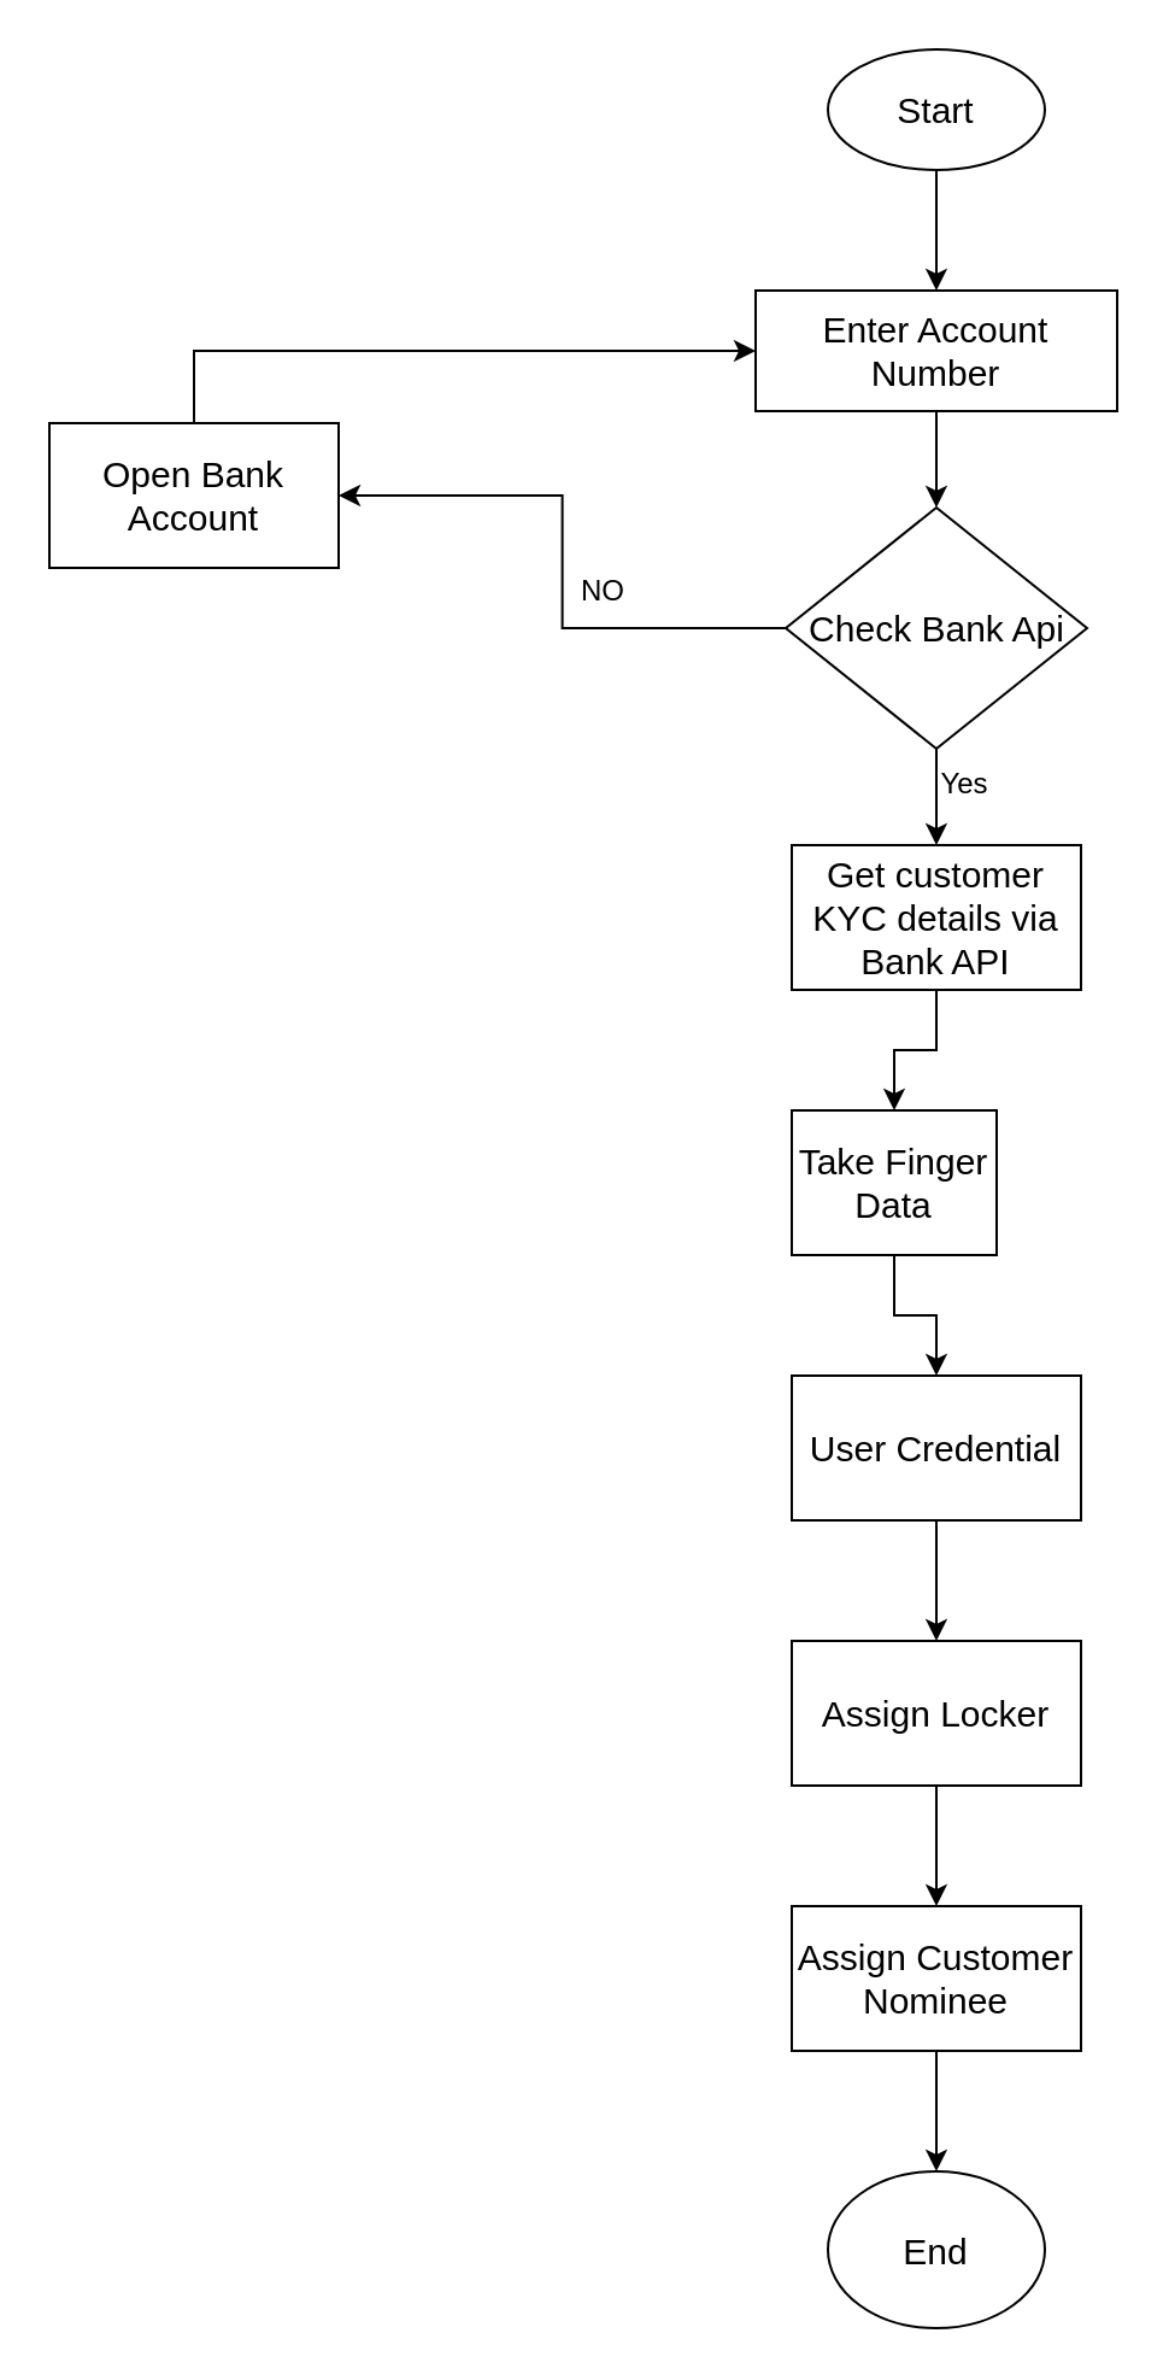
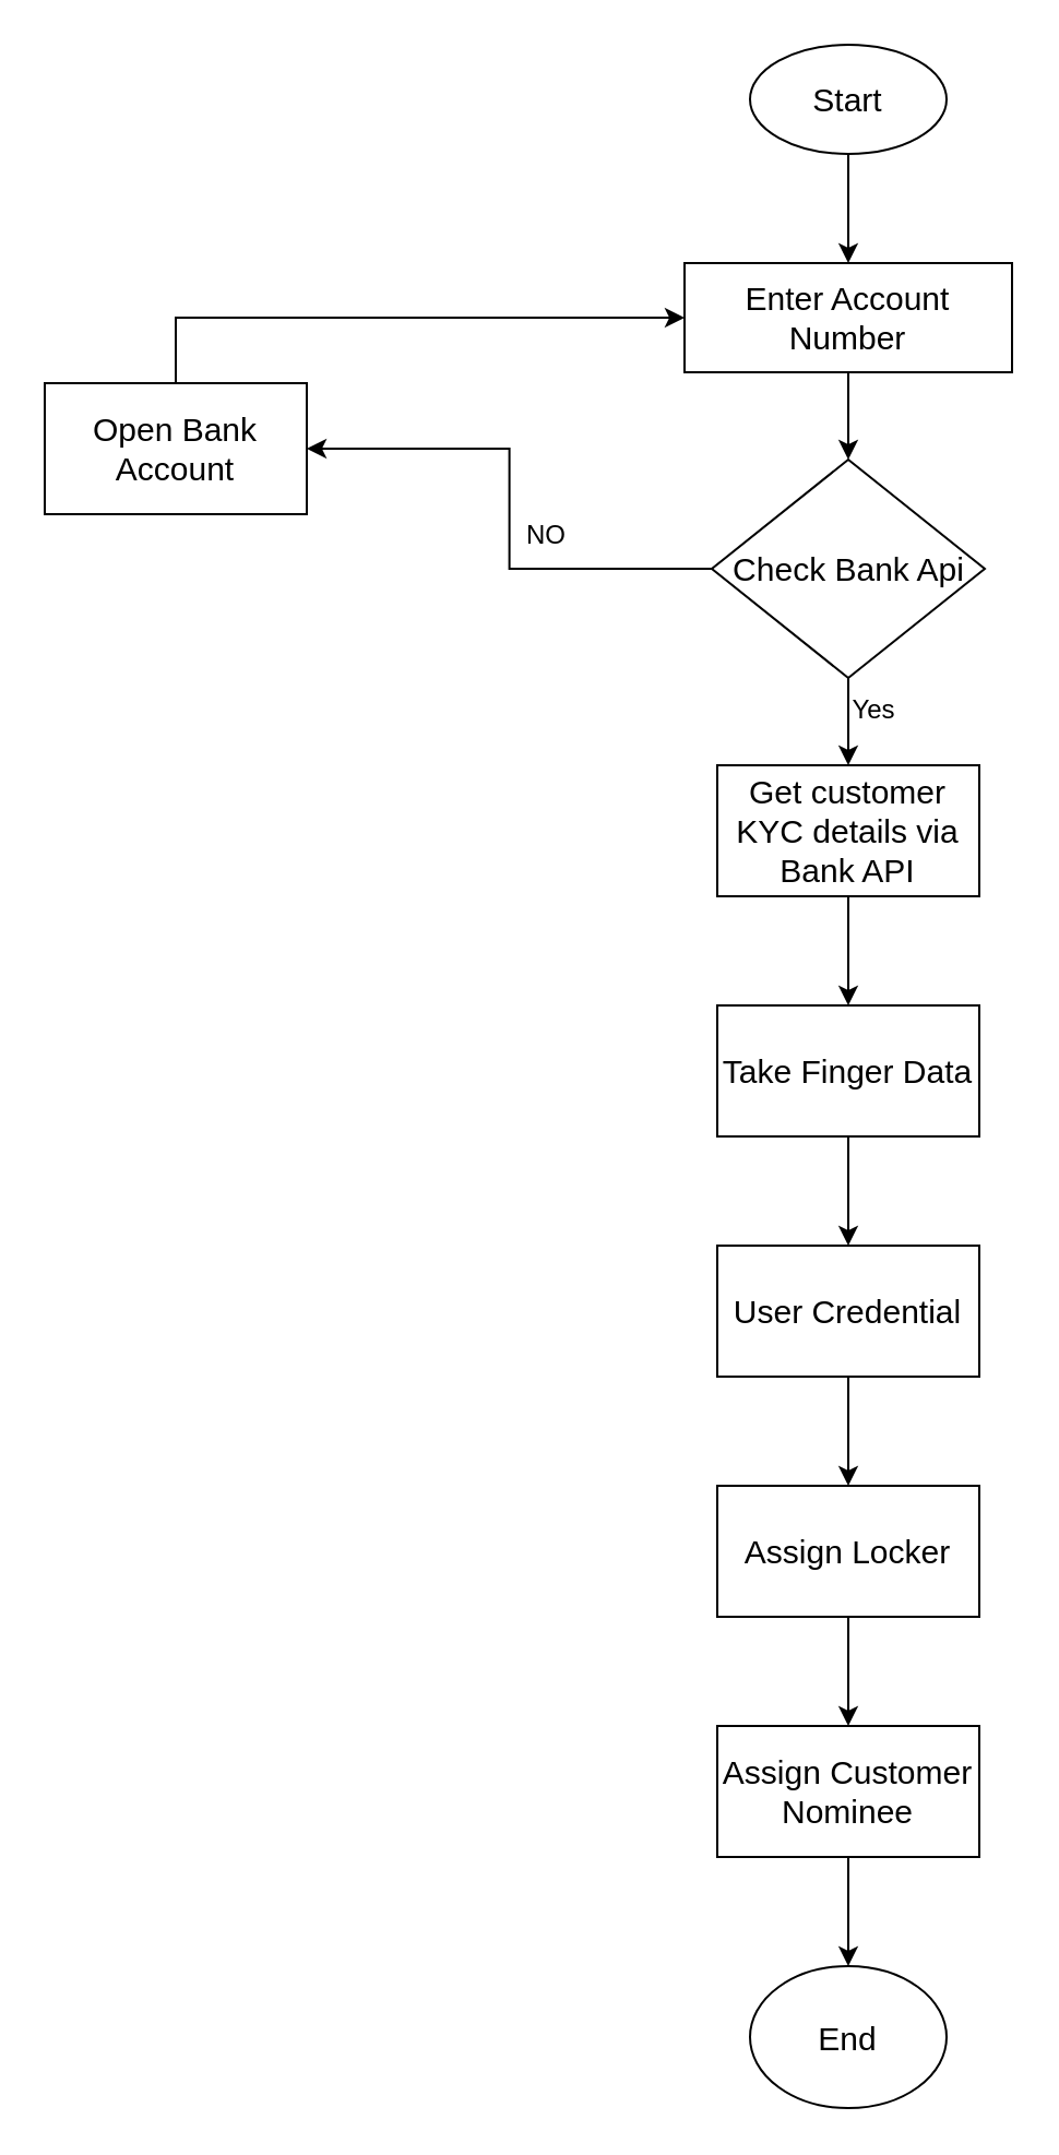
  <mxCell id="0" />
  <mxCell id="1" parent="0" />
  <mxCell id="2" style="edgeStyle=orthogonalEdgeStyle;rounded=0;orthogonalLoop=1;jettySize=auto;html=1;entryX=0.5;entryY=0;entryDx=0;entryDy=0;fontSize=15;" edge="1" parent="1" source="3" target="8"><mxGeometry relative="1" as="geometry" /></mxCell>
  <mxCell id="3" value="Start" style="ellipse;whiteSpace=wrap;html=1;fontSize=15;" vertex="1" parent="1"><mxGeometry x="343" y="20" width="90" height="50" as="geometry" /></mxCell>
  <mxCell id="4" style="edgeStyle=orthogonalEdgeStyle;rounded=0;orthogonalLoop=1;jettySize=auto;html=1;entryX=1;entryY=0.5;entryDx=0;entryDy=0;fontSize=15;" edge="1" parent="1" source="6" target="10"><mxGeometry relative="1" as="geometry"><mxPoint x="140" y="260" as="targetPoint" /></mxGeometry></mxCell>
  <mxCell id="5" style="edgeStyle=orthogonalEdgeStyle;rounded=0;orthogonalLoop=1;jettySize=auto;html=1;entryX=0.5;entryY=0;entryDx=0;entryDy=0;fontSize=15;" edge="1" parent="1" source="6" target="12"><mxGeometry relative="1" as="geometry"><mxPoint x="388" y="390" as="targetPoint" /></mxGeometry></mxCell>
  <mxCell id="6" value="Check Bank Api" style="rhombus;whiteSpace=wrap;html=1;fontSize=15;" vertex="1" parent="1"><mxGeometry x="325.5" y="210" width="125" height="100" as="geometry" /></mxCell>
  <mxCell id="7" style="edgeStyle=orthogonalEdgeStyle;rounded=0;orthogonalLoop=1;jettySize=auto;html=1;entryX=0.5;entryY=0;entryDx=0;entryDy=0;fontSize=15;" edge="1" parent="1" source="8" target="6"><mxGeometry relative="1" as="geometry" /></mxCell>
  <mxCell id="8" value="Enter Account Number" style="rounded=0;whiteSpace=wrap;html=1;fontSize=15;" vertex="1" parent="1"><mxGeometry x="313" y="120" width="150" height="50" as="geometry" /></mxCell>
  <mxCell id="9" style="edgeStyle=orthogonalEdgeStyle;rounded=0;orthogonalLoop=1;jettySize=auto;html=1;entryX=0;entryY=0.5;entryDx=0;entryDy=0;fontSize=15;" edge="1" parent="1" source="10" target="8"><mxGeometry relative="1" as="geometry"><Array as="points"><mxPoint x="80" y="145" /></Array></mxGeometry></mxCell>
  <mxCell id="10" value="Open Bank Account" style="rounded=0;whiteSpace=wrap;html=1;fontSize=15;" vertex="1" parent="1"><mxGeometry x="20" y="175" width="120" height="60" as="geometry" /></mxCell>
  <mxCell id="11" style="edgeStyle=orthogonalEdgeStyle;rounded=0;orthogonalLoop=1;jettySize=auto;html=1;entryX=0.5;entryY=0;entryDx=0;entryDy=0;" edge="1" parent="1" source="12" target="14"><mxGeometry relative="1" as="geometry" /></mxCell>
  <mxCell id="12" value="Get customer KYC details via Bank API" style="rounded=0;whiteSpace=wrap;html=1;fontSize=15;" vertex="1" parent="1"><mxGeometry x="328" y="350" width="120" height="60" as="geometry" /></mxCell>
  <mxCell id="13" style="edgeStyle=orthogonalEdgeStyle;rounded=0;orthogonalLoop=1;jettySize=auto;html=1;entryX=0.5;entryY=0;entryDx=0;entryDy=0;" edge="1" parent="1" source="14" target="16"><mxGeometry relative="1" as="geometry" /></mxCell>
- <mxCell id="14" value="Take Finger Data" style="rounded=0;whiteSpace=wrap;html=1;fontSize=15;" vertex="1" parent="1"><mxGeometry x="328" y="460" width="85" height="60" as="geometry" /></mxCell>
+ <mxCell id="14" value="Take Finger Data" style="rounded=0;whiteSpace=wrap;html=1;fontSize=15;" vertex="1" parent="1"><mxGeometry x="328" y="460" width="120" height="60" as="geometry" /></mxCell>
  <mxCell id="15" style="edgeStyle=orthogonalEdgeStyle;rounded=0;orthogonalLoop=1;jettySize=auto;html=1;entryX=0.5;entryY=0;entryDx=0;entryDy=0;" edge="1" parent="1" source="16" target="18"><mxGeometry relative="1" as="geometry" /></mxCell>
  <mxCell id="16" value="User Credential" style="rounded=0;whiteSpace=wrap;html=1;fontSize=15;" vertex="1" parent="1"><mxGeometry x="328" y="570" width="120" height="60" as="geometry" /></mxCell>
  <mxCell id="17" style="edgeStyle=orthogonalEdgeStyle;rounded=0;orthogonalLoop=1;jettySize=auto;html=1;entryX=0.5;entryY=0;entryDx=0;entryDy=0;" edge="1" parent="1" source="18" target="20"><mxGeometry relative="1" as="geometry" /></mxCell>
  <mxCell id="18" value="Assign Locker" style="rounded=0;whiteSpace=wrap;html=1;fontSize=15;" vertex="1" parent="1"><mxGeometry x="328" y="680" width="120" height="60" as="geometry" /></mxCell>
  <mxCell id="19" style="edgeStyle=orthogonalEdgeStyle;rounded=0;orthogonalLoop=1;jettySize=auto;html=1;entryX=0.5;entryY=0;entryDx=0;entryDy=0;" edge="1" parent="1" source="20" target="21"><mxGeometry relative="1" as="geometry" /></mxCell>
  <mxCell id="20" value="Assign Customer Nominee" style="rounded=0;whiteSpace=wrap;html=1;fontSize=15;" vertex="1" parent="1"><mxGeometry x="328" y="790" width="120" height="60" as="geometry" /></mxCell>
  <mxCell id="21" value="End" style="ellipse;whiteSpace=wrap;html=1;fontSize=15;" vertex="1" parent="1"><mxGeometry x="343" y="900" width="90" height="65" as="geometry" /></mxCell>
  <mxCell id="22" value="NO" style="text;html=1;strokeColor=none;fillColor=none;align=center;verticalAlign=middle;whiteSpace=wrap;rounded=0;" vertex="1" parent="1"><mxGeometry x="220" y="230" width="60" height="30" as="geometry" /></mxCell>
  <mxCell id="23" value="Yes" style="text;html=1;strokeColor=none;fillColor=none;align=center;verticalAlign=middle;whiteSpace=wrap;rounded=0;" vertex="1" parent="1"><mxGeometry x="370" y="310" width="60" height="30" as="geometry" /></mxCell>
